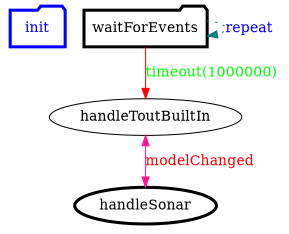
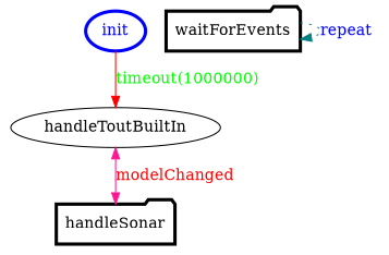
  digraph {
    rankdir=TB
    node [color=black fontcolor=black penwidth=3 shape=folder]
    edge [style=solid]
-   init [color=blue fontcolor=blue]
-   handleSonar [shape=ellipse]
+   init [color=blue fontcolor=blue shape=ellipse]
+   handleSonar
    waitForEvents
    handleToutBuiltIn [shape=ellipse color="" fontcolor="" penwidth=""]
    waitForEvents -> waitForEvents [color=teal fontcolor=blue label="repeat " style=dotted]
-   waitForEvents -> handleToutBuiltIn [color=red fontcolor=green label="timeout(1000000)"]
+   init -> handleToutBuiltIn [color=red fontcolor=green label="timeout(1000000)"]
    handleToutBuiltIn -> handleSonar [color=deeppink dir=both fontcolor=red label=modelChanged]
  }
